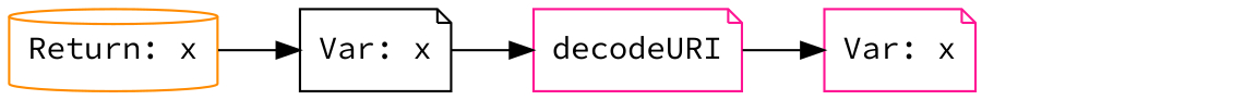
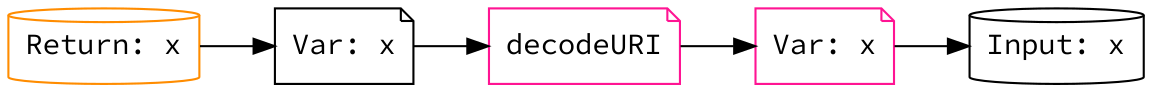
  digraph {
    rankdir=LR
    fontname="Source Code Pro"
    node [shape=note color=black fontname="Source Code Pro"]
    edge [fontname="Source Code Pro"]
    n1 [label="Return: x" shape=cylinder color=darkorange]
    n2 [label="Var: x"]
+   n3 [label="Input: x" shape=cylinder]
    n4 [label=decodeURI color=deeppink]
    n5 [label="Var: x" color=deeppink]
    n1 -> n2
    n2 -> n4
    n4 -> n5
+   n5 -> n3
  }
